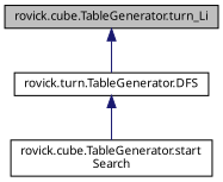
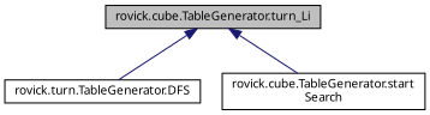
  digraph {
    fontname="Noto Sans"
    rankdir=TB
    node [color=black fillcolor=white fontname="Noto Sans" fontsize=10 shape=record style=filled]
    edge [color=midnightblue dir=back fontname="Noto Sans" fontsize=10 labelfontname=Helvetica labelfontsize=10 style=solid]
    n1 [fillcolor=grey75 fontcolor=black height=0.2 label="rovick.cube.TableGenerator.turn_Li" width=0.4]
    n2 [height=0.2 label="rovick.turn.TableGenerator.DFS" width=0.4]
    n3 [height=0.2 label="rovick.cube.TableGenerator.start\lSearch" width=0.4]
    n1 -> n2
-   n2 -> n3
+   n1 -> n3
  }
